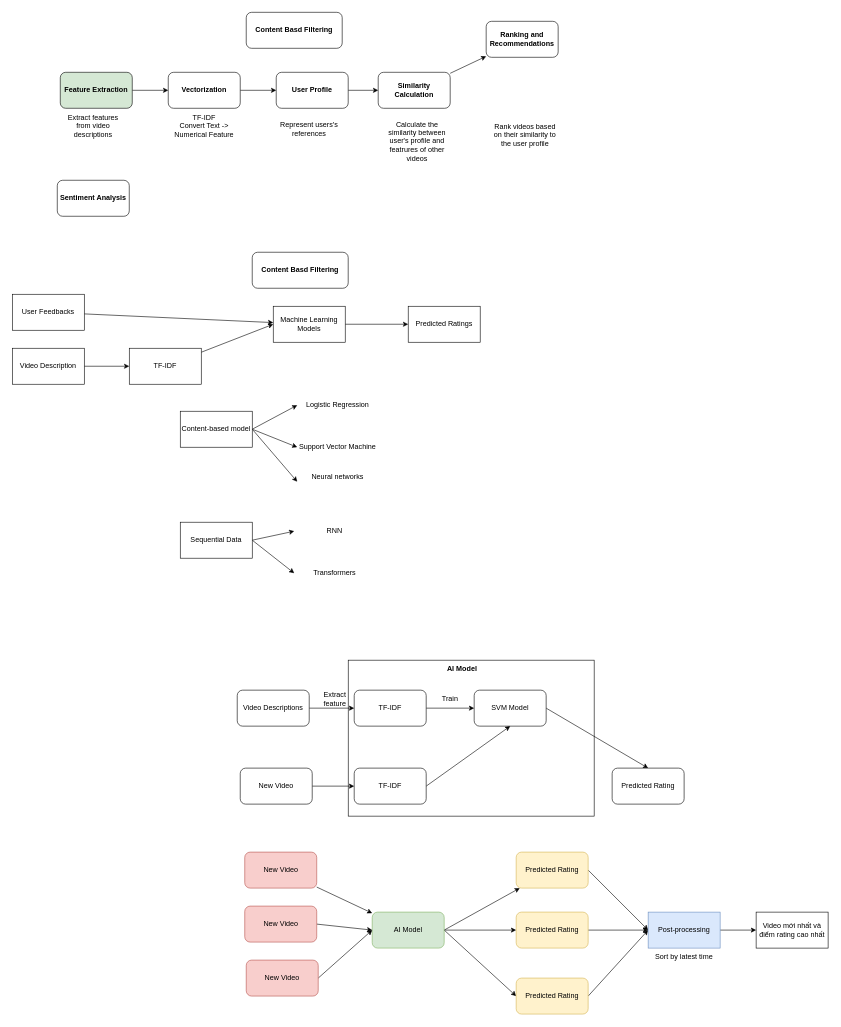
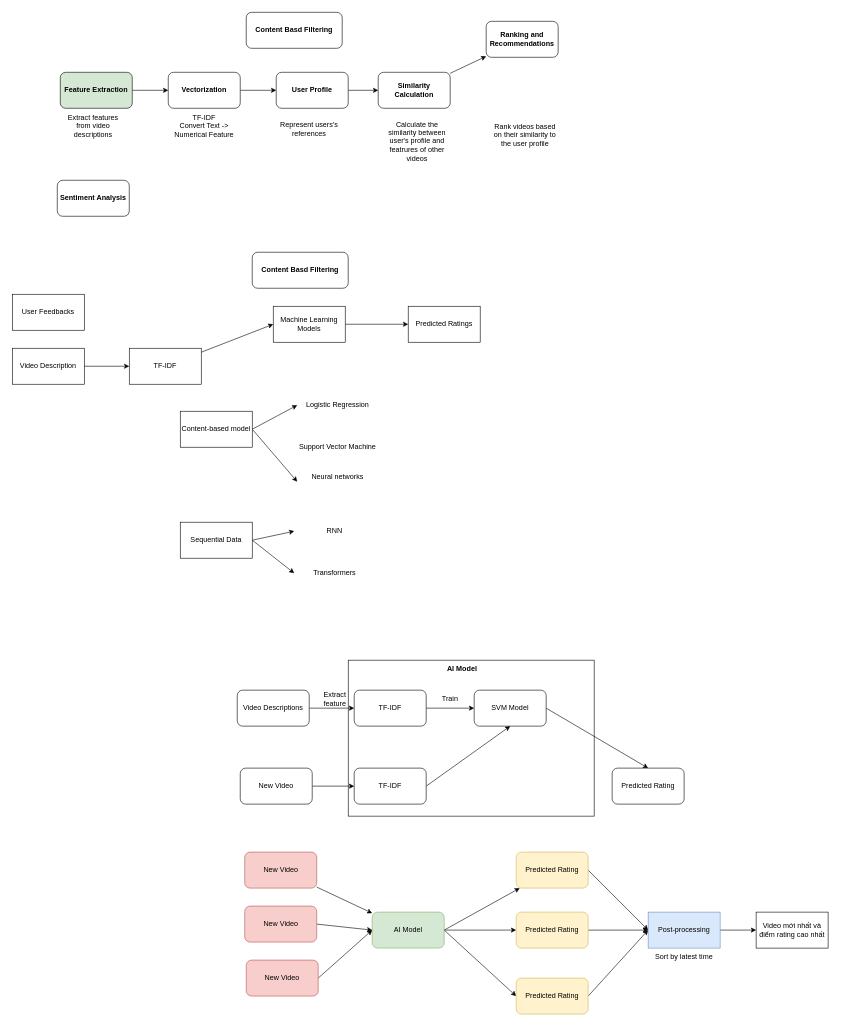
  <mxCell id="0" />
  <mxCell id="1" parent="0" />
  <mxCell id="2" value="" style="rounded=0;whiteSpace=wrap;html=1;" vertex="1" parent="1"><mxGeometry x="580" y="1100" width="410" height="260" as="geometry" /></mxCell>
  <mxCell id="3" value="Content Basd Filtering" style="rounded=1;whiteSpace=wrap;html=1;fontStyle=1" parent="1" vertex="1"><mxGeometry x="410" y="20" width="160" height="60" as="geometry" /></mxCell>
  <mxCell id="4" value="" style="edgeStyle=none;html=1;" parent="1" source="5" target="7" edge="1"><mxGeometry relative="1" as="geometry" /></mxCell>
  <mxCell id="5" value="Feature Extraction" style="rounded=1;whiteSpace=wrap;html=1;fontStyle=1;fillColor=#d5e8d4;" parent="1" vertex="1"><mxGeometry x="100" y="120" width="120" height="60" as="geometry" /></mxCell>
  <mxCell id="6" value="" style="edgeStyle=none;html=1;" parent="1" source="7" target="9" edge="1"><mxGeometry relative="1" as="geometry" /></mxCell>
  <mxCell id="7" value="Vectorization" style="rounded=1;whiteSpace=wrap;html=1;fontStyle=1" parent="1" vertex="1"><mxGeometry x="280" y="120" width="120" height="60" as="geometry" /></mxCell>
  <mxCell id="8" value="" style="edgeStyle=none;html=1;" parent="1" source="9" target="11" edge="1"><mxGeometry relative="1" as="geometry" /></mxCell>
  <mxCell id="9" value="User Profile" style="rounded=1;whiteSpace=wrap;html=1;fontStyle=1" parent="1" vertex="1"><mxGeometry x="460" y="120" width="120" height="60" as="geometry" /></mxCell>
  <mxCell id="10" value="" style="edgeStyle=none;html=1;" parent="1" source="11" target="12" edge="1"><mxGeometry relative="1" as="geometry" /></mxCell>
  <mxCell id="11" value="Similarity Calculation" style="rounded=1;whiteSpace=wrap;html=1;fontStyle=1" parent="1" vertex="1"><mxGeometry x="630" y="120" width="120" height="60" as="geometry" /></mxCell>
  <mxCell id="12" value="Ranking and Recommendations" style="rounded=1;whiteSpace=wrap;html=1;fontStyle=1" parent="1" vertex="1"><mxGeometry x="810" y="35" width="120" height="60" as="geometry" /></mxCell>
  <mxCell id="13" value="Extract features from video descriptions" style="text;html=1;strokeColor=none;fillColor=none;align=center;verticalAlign=middle;whiteSpace=wrap;rounded=0;" parent="1" vertex="1"><mxGeometry x="100" y="195" width="110" height="30" as="geometry" /></mxCell>
  <mxCell id="14" value="TF-IDF&lt;br&gt;Convert Text -&amp;gt; Numerical Feature" style="text;html=1;strokeColor=none;fillColor=none;align=center;verticalAlign=middle;whiteSpace=wrap;rounded=0;" parent="1" vertex="1"><mxGeometry x="285" y="195" width="110" height="30" as="geometry" /></mxCell>
  <mxCell id="15" value="Represent users's references" style="text;html=1;strokeColor=none;fillColor=none;align=center;verticalAlign=middle;whiteSpace=wrap;rounded=0;" parent="1" vertex="1"><mxGeometry x="460" y="200" width="110" height="30" as="geometry" /></mxCell>
  <mxCell id="16" value="Calculate the similarity between user's profile and featrures of other videos" style="text;html=1;strokeColor=none;fillColor=none;align=center;verticalAlign=middle;whiteSpace=wrap;rounded=0;" parent="1" vertex="1"><mxGeometry x="640" y="220" width="110" height="30" as="geometry" /></mxCell>
  <mxCell id="17" value="Rank videos based on their similarity to the user profile" style="text;html=1;strokeColor=none;fillColor=none;align=center;verticalAlign=middle;whiteSpace=wrap;rounded=0;" parent="1" vertex="1"><mxGeometry x="820" y="210" width="110" height="30" as="geometry" /></mxCell>
  <mxCell id="18" value="Sentiment Analysis" style="rounded=1;whiteSpace=wrap;html=1;fontStyle=1" parent="1" vertex="1"><mxGeometry x="95" y="300" width="120" height="60" as="geometry" /></mxCell>
- <mxCell id="19" style="edgeStyle=none;html=1;" parent="1" source="20" target="26" edge="1"><mxGeometry relative="1" as="geometry" /></mxCell>
  <mxCell id="20" value="User Feedbacks" style="rounded=0;whiteSpace=wrap;html=1;" parent="1" vertex="1"><mxGeometry x="20" y="490" width="120" height="60" as="geometry" /></mxCell>
  <mxCell id="21" value="" style="edgeStyle=none;html=1;" parent="1" source="22" target="24" edge="1"><mxGeometry relative="1" as="geometry" /></mxCell>
  <mxCell id="22" value="Video Description" style="rounded=0;whiteSpace=wrap;html=1;" parent="1" vertex="1"><mxGeometry x="20" y="580" width="120" height="60" as="geometry" /></mxCell>
  <mxCell id="23" style="edgeStyle=none;html=1;entryX=0;entryY=0.5;entryDx=0;entryDy=0;" parent="1" source="24" target="26" edge="1"><mxGeometry relative="1" as="geometry" /></mxCell>
  <mxCell id="24" value="TF-IDF" style="rounded=0;whiteSpace=wrap;html=1;" parent="1" vertex="1"><mxGeometry x="215" y="580" width="120" height="60" as="geometry" /></mxCell>
  <mxCell id="25" value="" style="edgeStyle=none;html=1;" parent="1" source="26" target="28" edge="1"><mxGeometry relative="1" as="geometry" /></mxCell>
  <mxCell id="26" value="Machine Learning Models" style="rounded=0;whiteSpace=wrap;html=1;" parent="1" vertex="1"><mxGeometry x="455" y="510" width="120" height="60" as="geometry" /></mxCell>
  <mxCell id="27" value="Content Basd Filtering" style="rounded=1;whiteSpace=wrap;html=1;fontStyle=1" parent="1" vertex="1"><mxGeometry x="420" y="420" width="160" height="60" as="geometry" /></mxCell>
  <mxCell id="28" value="Predicted Ratings" style="rounded=0;whiteSpace=wrap;html=1;" parent="1" vertex="1"><mxGeometry x="680" y="510" width="120" height="60" as="geometry" /></mxCell>
  <mxCell id="29" value="Logistic Regression" style="text;html=1;strokeColor=none;fillColor=none;align=center;verticalAlign=middle;whiteSpace=wrap;rounded=0;" parent="1" vertex="1"><mxGeometry x="495" y="660" width="135" height="30" as="geometry" /></mxCell>
  <mxCell id="30" value="Support Vector Machine" style="text;html=1;strokeColor=none;fillColor=none;align=center;verticalAlign=middle;whiteSpace=wrap;rounded=0;" parent="1" vertex="1"><mxGeometry x="495" y="730" width="135" height="30" as="geometry" /></mxCell>
  <mxCell id="31" value="Neural networks" style="text;html=1;strokeColor=none;fillColor=none;align=center;verticalAlign=middle;whiteSpace=wrap;rounded=0;" parent="1" vertex="1"><mxGeometry x="495" y="780" width="135" height="30" as="geometry" /></mxCell>
  <mxCell id="32" style="edgeStyle=none;html=1;entryX=0;entryY=0.5;entryDx=0;entryDy=0;exitX=1;exitY=0.5;exitDx=0;exitDy=0;" parent="1" source="35" target="29" edge="1"><mxGeometry relative="1" as="geometry" /></mxCell>
- <mxCell id="33" style="edgeStyle=none;html=1;entryX=0;entryY=0.5;entryDx=0;entryDy=0;exitX=1;exitY=0.5;exitDx=0;exitDy=0;" parent="1" source="35" target="30" edge="1"><mxGeometry relative="1" as="geometry" /></mxCell>
  <mxCell id="34" style="edgeStyle=none;html=1;entryX=0;entryY=0.75;entryDx=0;entryDy=0;exitX=1;exitY=0.5;exitDx=0;exitDy=0;" parent="1" source="35" target="31" edge="1"><mxGeometry relative="1" as="geometry" /></mxCell>
  <mxCell id="35" value="Content-based model" style="rounded=0;whiteSpace=wrap;html=1;" parent="1" vertex="1"><mxGeometry x="300" y="685" width="120" height="60" as="geometry" /></mxCell>
  <mxCell id="36" style="edgeStyle=none;html=1;entryX=0;entryY=0.5;entryDx=0;entryDy=0;" parent="1" target="39" edge="1"><mxGeometry relative="1" as="geometry"><mxPoint x="420" y="900" as="sourcePoint" /></mxGeometry></mxCell>
  <mxCell id="37" style="edgeStyle=none;html=1;entryX=0;entryY=0.5;entryDx=0;entryDy=0;exitX=1;exitY=0.5;exitDx=0;exitDy=0;" parent="1" source="38" target="40" edge="1"><mxGeometry relative="1" as="geometry" /></mxCell>
  <mxCell id="38" value="Sequential Data" style="rounded=0;whiteSpace=wrap;html=1;" parent="1" vertex="1"><mxGeometry x="300" y="870" width="120" height="60" as="geometry" /></mxCell>
  <mxCell id="39" value="RNN" style="text;html=1;strokeColor=none;fillColor=none;align=center;verticalAlign=middle;whiteSpace=wrap;rounded=0;" parent="1" vertex="1"><mxGeometry x="490" y="870" width="135" height="30" as="geometry" /></mxCell>
  <mxCell id="40" value="Transformers" style="text;html=1;strokeColor=none;fillColor=none;align=center;verticalAlign=middle;whiteSpace=wrap;rounded=0;" parent="1" vertex="1"><mxGeometry x="490" y="940" width="135" height="30" as="geometry" /></mxCell>
  <mxCell id="41" value="" style="edgeStyle=none;html=1;" edge="1" parent="1" source="42" target="44"><mxGeometry relative="1" as="geometry" /></mxCell>
  <mxCell id="42" value="Video Descriptions" style="rounded=1;whiteSpace=wrap;html=1;" parent="1" vertex="1"><mxGeometry x="395" y="1150" width="120" height="60" as="geometry" /></mxCell>
  <mxCell id="43" value="" style="edgeStyle=none;html=1;" edge="1" parent="1" source="44" target="46"><mxGeometry relative="1" as="geometry" /></mxCell>
  <mxCell id="44" value="TF-IDF" style="rounded=1;whiteSpace=wrap;html=1;" vertex="1" parent="1"><mxGeometry x="590" y="1150" width="120" height="60" as="geometry" /></mxCell>
  <mxCell id="45" style="edgeStyle=none;html=1;entryX=0.5;entryY=0;entryDx=0;entryDy=0;exitX=1;exitY=0.5;exitDx=0;exitDy=0;" edge="1" parent="1" source="46" target="51"><mxGeometry relative="1" as="geometry" /></mxCell>
  <mxCell id="46" value="SVM Model" style="rounded=1;whiteSpace=wrap;html=1;" vertex="1" parent="1"><mxGeometry x="790" y="1150" width="120" height="60" as="geometry" /></mxCell>
  <mxCell id="47" value="" style="edgeStyle=none;html=1;" edge="1" parent="1" source="48" target="50"><mxGeometry relative="1" as="geometry" /></mxCell>
  <mxCell id="48" value="New Video" style="rounded=1;whiteSpace=wrap;html=1;" vertex="1" parent="1"><mxGeometry x="400" y="1280" width="120" height="60" as="geometry" /></mxCell>
  <mxCell id="49" style="edgeStyle=none;html=1;entryX=0.5;entryY=1;entryDx=0;entryDy=0;exitX=1;exitY=0.5;exitDx=0;exitDy=0;" edge="1" parent="1" source="50" target="46"><mxGeometry relative="1" as="geometry" /></mxCell>
  <mxCell id="50" value="TF-IDF" style="rounded=1;whiteSpace=wrap;html=1;" vertex="1" parent="1"><mxGeometry x="590" y="1280" width="120" height="60" as="geometry" /></mxCell>
  <mxCell id="51" value="Predicted Rating" style="rounded=1;whiteSpace=wrap;html=1;" vertex="1" parent="1"><mxGeometry x="1020" y="1280" width="120" height="60" as="geometry" /></mxCell>
  <mxCell id="52" value="Train" style="text;html=1;strokeColor=none;fillColor=none;align=center;verticalAlign=middle;whiteSpace=wrap;rounded=0;" vertex="1" parent="1"><mxGeometry x="720" y="1150" width="60" height="30" as="geometry" /></mxCell>
  <mxCell id="53" value="Extract feature" style="text;html=1;strokeColor=none;fillColor=none;align=center;verticalAlign=middle;whiteSpace=wrap;rounded=0;" vertex="1" parent="1"><mxGeometry x="527.5" y="1150" width="60" height="30" as="geometry" /></mxCell>
  <mxCell id="54" value="" style="edgeStyle=none;html=1;" edge="1" parent="1" source="55" target="59"><mxGeometry relative="1" as="geometry" /></mxCell>
  <mxCell id="55" value="New Video" style="rounded=1;whiteSpace=wrap;html=1;fillColor=#f8cecc;strokeColor=#b85450;" vertex="1" parent="1"><mxGeometry x="407.5" y="1420" width="120" height="60" as="geometry" /></mxCell>
  <mxCell id="56" value="" style="edgeStyle=none;html=1;exitX=1;exitY=0.5;exitDx=0;exitDy=0;" edge="1" parent="1" source="59" target="61"><mxGeometry relative="1" as="geometry"><mxPoint x="740" y="1525" as="sourcePoint" /></mxGeometry></mxCell>
  <mxCell id="57" style="edgeStyle=none;html=1;" edge="1" parent="1" source="59" target="68"><mxGeometry relative="1" as="geometry" /></mxCell>
  <mxCell id="58" style="edgeStyle=none;html=1;entryX=0;entryY=0.5;entryDx=0;entryDy=0;exitX=1;exitY=0.5;exitDx=0;exitDy=0;" edge="1" parent="1" source="59" target="70"><mxGeometry relative="1" as="geometry" /></mxCell>
  <mxCell id="59" value="AI Model" style="rounded=1;whiteSpace=wrap;html=1;fillColor=#d5e8d4;strokeColor=#82b366;" vertex="1" parent="1"><mxGeometry x="620" y="1520" width="120" height="60" as="geometry" /></mxCell>
  <mxCell id="60" style="edgeStyle=none;html=1;entryX=0;entryY=0.5;entryDx=0;entryDy=0;exitX=1;exitY=0.5;exitDx=0;exitDy=0;" edge="1" parent="1" source="61" target="72"><mxGeometry relative="1" as="geometry" /></mxCell>
  <mxCell id="61" value="Predicted Rating" style="rounded=1;whiteSpace=wrap;html=1;fillColor=#fff2cc;strokeColor=#d6b656;" vertex="1" parent="1"><mxGeometry x="860" y="1420" width="120" height="60" as="geometry" /></mxCell>
  <mxCell id="62" value="AI Model" style="text;html=1;strokeColor=none;fillColor=none;align=center;verticalAlign=middle;whiteSpace=wrap;rounded=0;fontStyle=1" vertex="1" parent="1"><mxGeometry x="740" y="1100" width="60" height="30" as="geometry" /></mxCell>
  <mxCell id="63" style="edgeStyle=none;html=1;entryX=0;entryY=0.5;entryDx=0;entryDy=0;exitX=1;exitY=0.5;exitDx=0;exitDy=0;" edge="1" parent="1" source="64" target="59"><mxGeometry relative="1" as="geometry" /></mxCell>
  <mxCell id="64" value="New Video" style="rounded=1;whiteSpace=wrap;html=1;fillColor=#f8cecc;strokeColor=#b85450;" vertex="1" parent="1"><mxGeometry x="407.5" y="1510" width="120" height="60" as="geometry" /></mxCell>
  <mxCell id="65" style="edgeStyle=none;html=1;entryX=0;entryY=0.5;entryDx=0;entryDy=0;exitX=1;exitY=0.5;exitDx=0;exitDy=0;" edge="1" parent="1" source="66" target="59"><mxGeometry relative="1" as="geometry" /></mxCell>
  <mxCell id="66" value="New Video" style="rounded=1;whiteSpace=wrap;html=1;fillColor=#f8cecc;strokeColor=#b85450;" vertex="1" parent="1"><mxGeometry x="410" y="1600" width="120" height="60" as="geometry" /></mxCell>
  <mxCell id="67" style="edgeStyle=none;html=1;" edge="1" parent="1" source="68" target="72"><mxGeometry relative="1" as="geometry" /></mxCell>
  <mxCell id="68" value="Predicted Rating" style="rounded=1;whiteSpace=wrap;html=1;fillColor=#fff2cc;strokeColor=#d6b656;" vertex="1" parent="1"><mxGeometry x="860" y="1520" width="120" height="60" as="geometry" /></mxCell>
  <mxCell id="69" style="edgeStyle=none;html=1;entryX=0;entryY=0.5;entryDx=0;entryDy=0;exitX=1;exitY=0.5;exitDx=0;exitDy=0;" edge="1" parent="1" source="70" target="72"><mxGeometry relative="1" as="geometry" /></mxCell>
  <mxCell id="70" value="Predicted Rating" style="rounded=1;whiteSpace=wrap;html=1;fillColor=#fff2cc;strokeColor=#d6b656;" vertex="1" parent="1"><mxGeometry x="860" y="1630" width="120" height="60" as="geometry" /></mxCell>
  <mxCell id="71" value="" style="edgeStyle=none;html=1;" edge="1" parent="1" source="72" target="74"><mxGeometry relative="1" as="geometry" /></mxCell>
  <mxCell id="72" value="Post-processing" style="rounded=0;whiteSpace=wrap;html=1;fillColor=#dae8fc;strokeColor=#6c8ebf;" vertex="1" parent="1"><mxGeometry x="1080" y="1520" width="120" height="60" as="geometry" /></mxCell>
  <mxCell id="73" value="Sort by latest time" style="text;html=1;strokeColor=none;fillColor=none;align=center;verticalAlign=middle;whiteSpace=wrap;rounded=0;" vertex="1" parent="1"><mxGeometry x="1085" y="1580" width="110" height="30" as="geometry" /></mxCell>
  <mxCell id="74" value="Video mới nhất và điểm rating cao nhất" style="rounded=0;whiteSpace=wrap;html=1;" vertex="1" parent="1"><mxGeometry x="1260" y="1520" width="120" height="60" as="geometry" /></mxCell>
